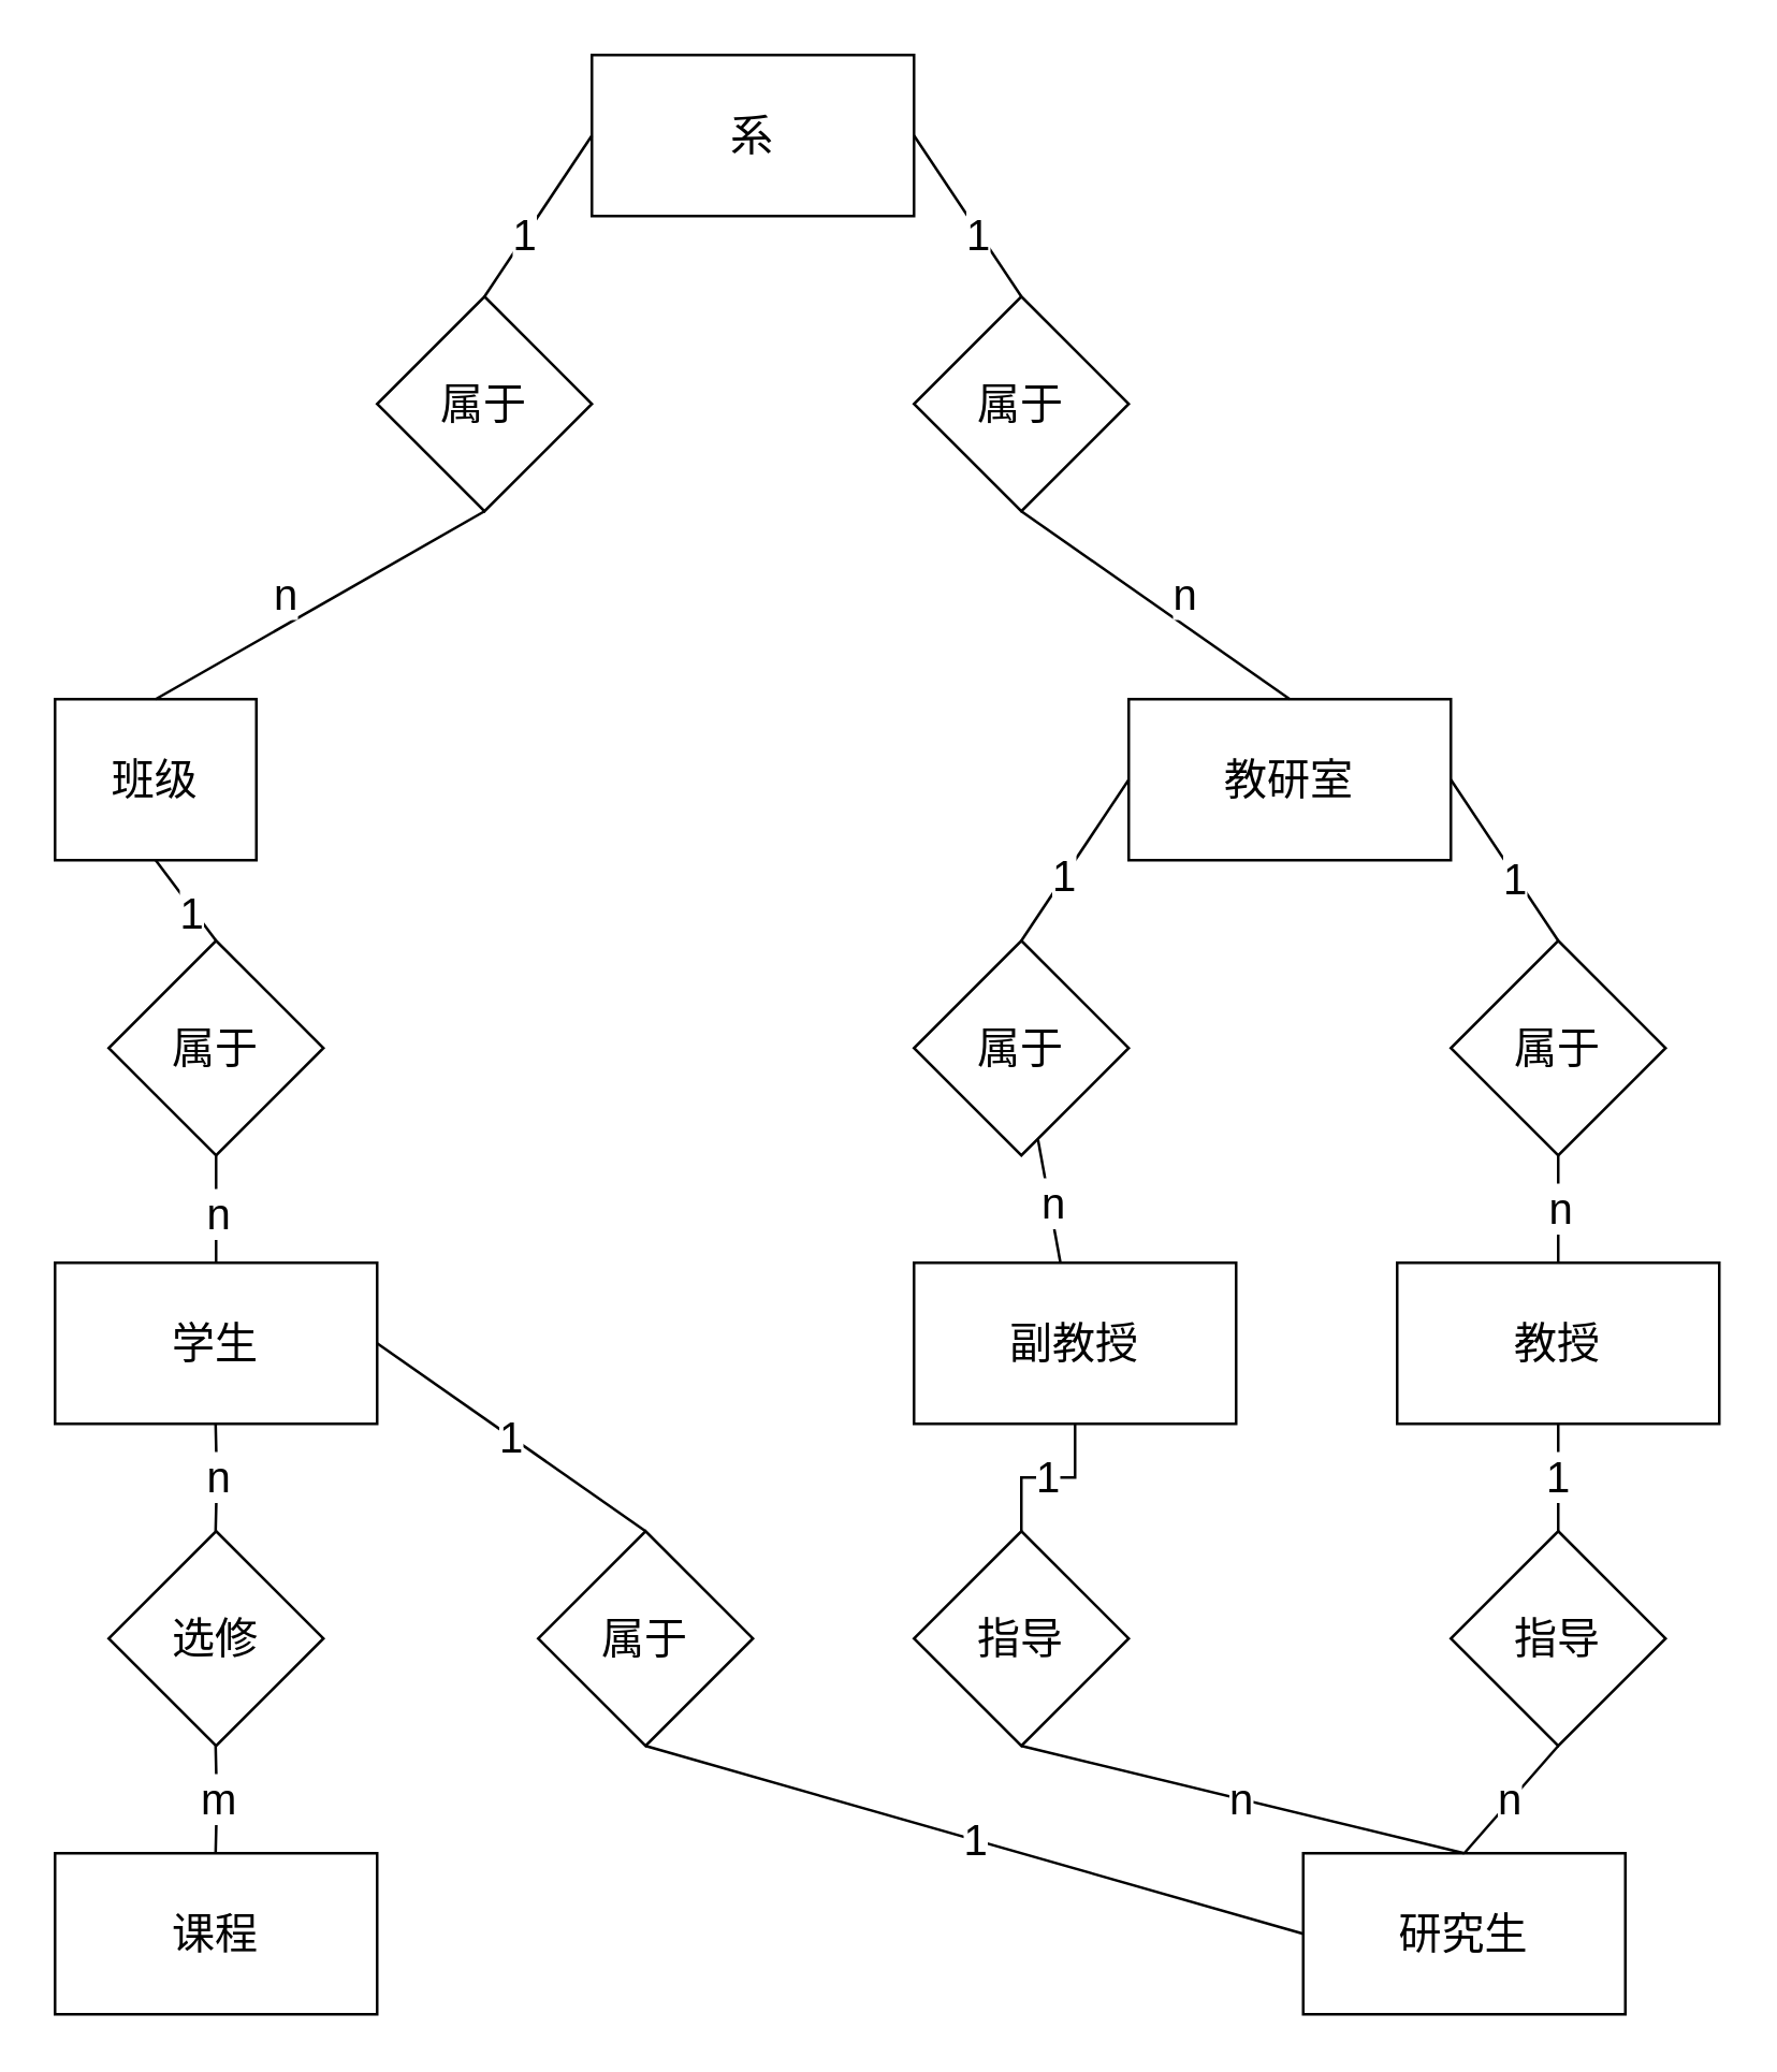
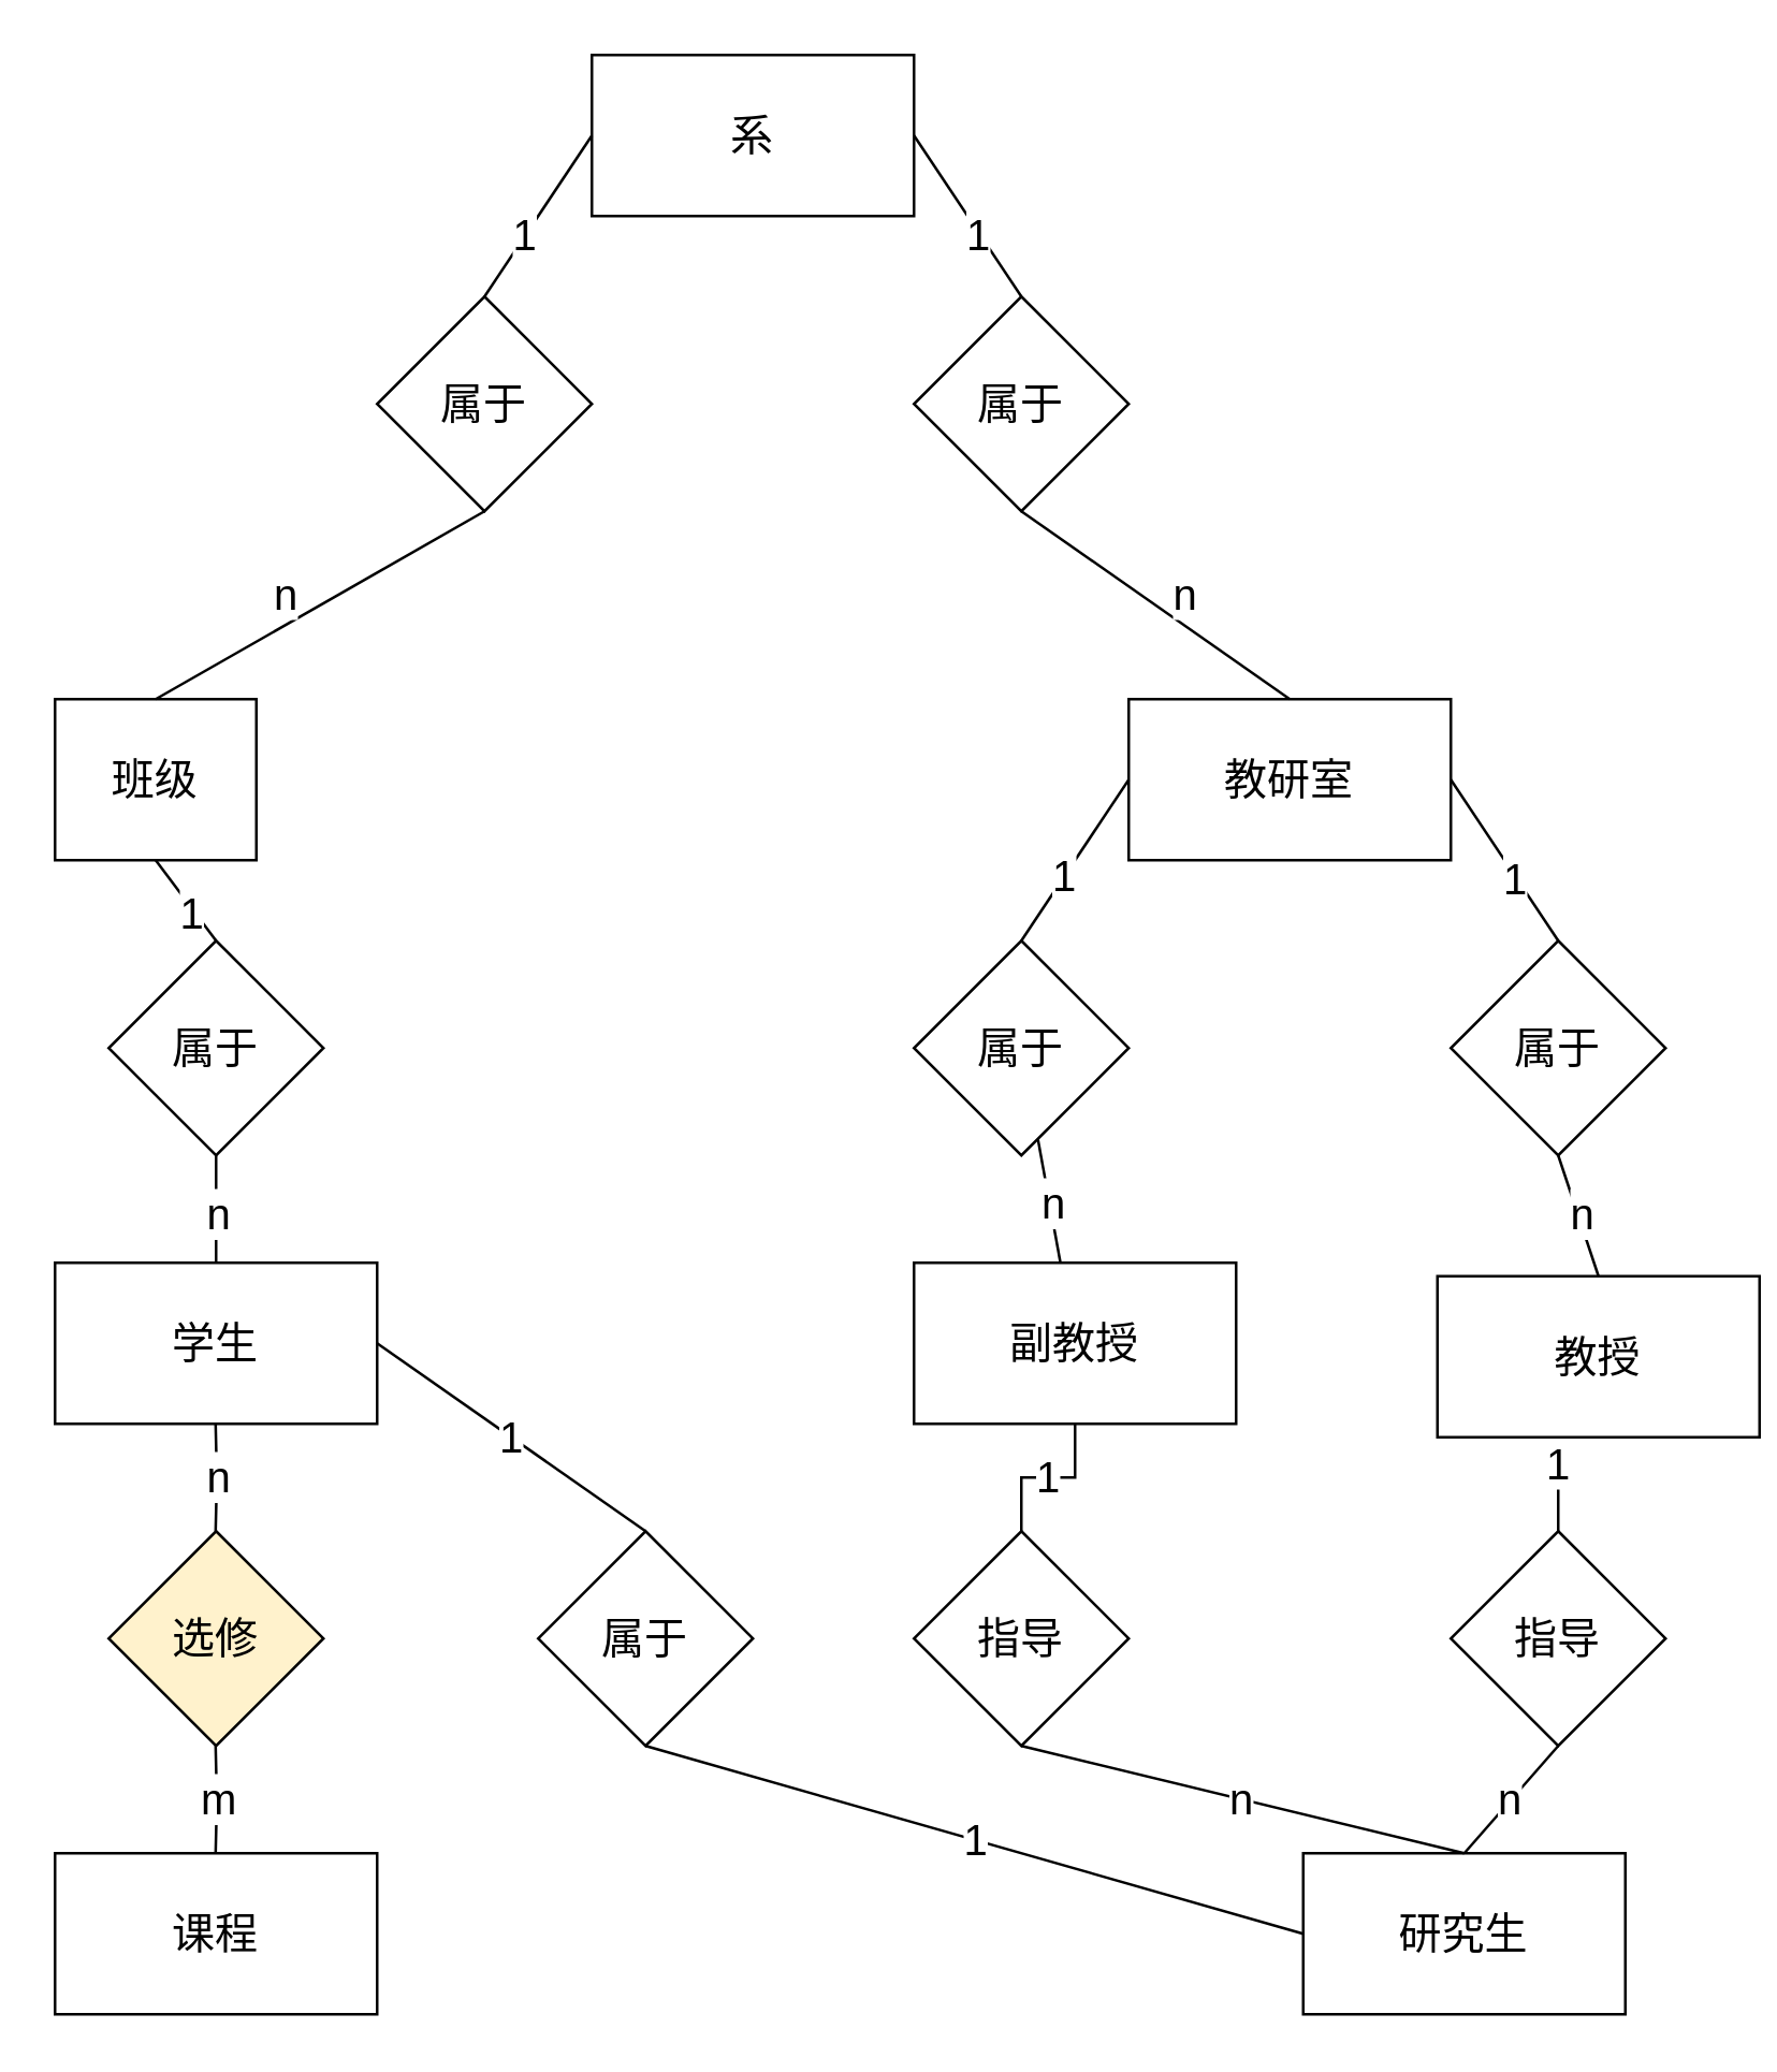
  <mxCell id="0" />
  <mxCell id="1" parent="0" />
  <mxCell id="2" value="&lt;font style=&quot;font-size: 16px;&quot;&gt;系&lt;/font&gt;" style="rounded=0;whiteSpace=wrap;html=1;" parent="1" vertex="1"><mxGeometry x="220" y="20" width="120" height="60" as="geometry" /></mxCell>
  <mxCell id="3" value="属于" style="rhombus;whiteSpace=wrap;html=1;fontSize=16;" parent="1" vertex="1"><mxGeometry x="140" y="110" width="80" height="80" as="geometry" /></mxCell>
  <mxCell id="4" value="属于" style="rhombus;whiteSpace=wrap;html=1;fontSize=16;" parent="1" vertex="1"><mxGeometry x="340" y="110" width="80" height="80" as="geometry" /></mxCell>
  <mxCell id="5" value="" style="endArrow=none;html=1;rounded=0;fontSize=16;entryX=0;entryY=0.5;entryDx=0;entryDy=0;exitX=0.5;exitY=0;exitDx=0;exitDy=0;" parent="1" source="3" target="2" edge="1"><mxGeometry width="50" height="50" relative="1" as="geometry"><mxPoint x="170" y="150" as="sourcePoint" /><mxPoint x="220" y="100" as="targetPoint" /></mxGeometry></mxCell>
  <mxCell id="6" value="1" style="edgeLabel;html=1;align=center;verticalAlign=middle;resizable=0;points=[];fontSize=16;" parent="5" vertex="1" connectable="0"><mxGeometry x="-0.24" y="1" relative="1" as="geometry"><mxPoint as="offset" /></mxGeometry></mxCell>
  <mxCell id="7" value="" style="endArrow=none;html=1;rounded=0;fontSize=16;entryX=1;entryY=0.5;entryDx=0;entryDy=0;exitX=0.5;exitY=0;exitDx=0;exitDy=0;" parent="1" source="4" target="2" edge="1"><mxGeometry width="50" height="50" relative="1" as="geometry"><mxPoint x="270" y="190" as="sourcePoint" /><mxPoint x="320" y="140" as="targetPoint" /></mxGeometry></mxCell>
  <mxCell id="8" value="1" style="edgeLabel;html=1;align=center;verticalAlign=middle;resizable=0;points=[];fontSize=16;" parent="7" vertex="1" connectable="0"><mxGeometry x="-0.191" y="1" relative="1" as="geometry"><mxPoint as="offset" /></mxGeometry></mxCell>
  <mxCell id="9" value="班级" style="rounded=0;whiteSpace=wrap;html=1;fontSize=16;" parent="1" vertex="1"><mxGeometry x="20" y="260" width="75" height="60" as="geometry" /></mxCell>
  <mxCell id="10" value="" style="endArrow=none;html=1;rounded=0;fontSize=16;entryX=0.5;entryY=1;entryDx=0;entryDy=0;exitX=0.5;exitY=0;exitDx=0;exitDy=0;" parent="1" source="9" target="3" edge="1"><mxGeometry width="50" height="50" relative="1" as="geometry"><mxPoint x="250" y="270" as="sourcePoint" /><mxPoint x="300" y="220" as="targetPoint" /></mxGeometry></mxCell>
  <mxCell id="11" value="n" style="edgeLabel;html=1;align=center;verticalAlign=middle;resizable=0;points=[];fontSize=16;" parent="10" vertex="1" connectable="0"><mxGeometry x="-0.216" relative="1" as="geometry"><mxPoint y="-12" as="offset" /></mxGeometry></mxCell>
  <mxCell id="12" value="教研室" style="rounded=0;whiteSpace=wrap;html=1;fontSize=16;" parent="1" vertex="1"><mxGeometry x="420" y="260" width="120" height="60" as="geometry" /></mxCell>
  <mxCell id="13" value="" style="endArrow=none;html=1;rounded=0;fontSize=16;entryX=0.5;entryY=1;entryDx=0;entryDy=0;exitX=0.5;exitY=0;exitDx=0;exitDy=0;" parent="1" source="12" target="4" edge="1"><mxGeometry width="50" height="50" relative="1" as="geometry"><mxPoint x="190" y="270" as="sourcePoint" /><mxPoint x="190" y="200" as="targetPoint" /></mxGeometry></mxCell>
  <mxCell id="14" value="n" style="edgeLabel;html=1;align=center;verticalAlign=middle;resizable=0;points=[];fontSize=16;" parent="13" vertex="1" connectable="0"><mxGeometry x="-0.216" relative="1" as="geometry"><mxPoint y="-12" as="offset" /></mxGeometry></mxCell>
  <mxCell id="15" value="1" style="edgeStyle=orthogonalEdgeStyle;rounded=0;orthogonalLoop=1;jettySize=auto;html=1;exitX=0.5;exitY=1;exitDx=0;exitDy=0;entryX=0.5;entryY=0;entryDx=0;entryDy=0;fontSize=16;endArrow=none;endFill=0;" parent="1" source="16" target="48" edge="1"><mxGeometry relative="1" as="geometry" /></mxCell>
- <mxCell id="16" value="教授" style="rounded=0;whiteSpace=wrap;html=1;fontSize=16;" parent="1" vertex="1"><mxGeometry x="520" y="470" width="120" height="60" as="geometry" /></mxCell>
+ <mxCell id="16" value="教授" style="rounded=0;whiteSpace=wrap;html=1;fontSize=16;" parent="1" vertex="1"><mxGeometry x="535" y="475" width="120" height="60" as="geometry" /></mxCell>
  <mxCell id="17" value="1" style="edgeStyle=orthogonalEdgeStyle;rounded=0;orthogonalLoop=1;jettySize=auto;html=1;exitX=0.5;exitY=1;exitDx=0;exitDy=0;entryX=0.5;entryY=0;entryDx=0;entryDy=0;fontSize=16;endArrow=none;endFill=0;" parent="1" source="18" target="42" edge="1"><mxGeometry relative="1" as="geometry" /></mxCell>
  <mxCell id="18" value="副教授" style="rounded=0;whiteSpace=wrap;html=1;fontSize=16;" parent="1" vertex="1"><mxGeometry x="340" y="470" width="120" height="60" as="geometry" /></mxCell>
  <mxCell id="19" value="属于" style="rhombus;whiteSpace=wrap;html=1;fontSize=16;" parent="1" vertex="1"><mxGeometry x="540" y="350" width="80" height="80" as="geometry" /></mxCell>
  <mxCell id="20" value="" style="endArrow=none;html=1;rounded=0;fontSize=16;entryX=1;entryY=0.5;entryDx=0;entryDy=0;exitX=0.5;exitY=0;exitDx=0;exitDy=0;" parent="1" source="19" target="12" edge="1"><mxGeometry width="50" height="50" relative="1" as="geometry"><mxPoint x="630" y="610" as="sourcePoint" /><mxPoint x="590" y="440" as="targetPoint" /></mxGeometry></mxCell>
  <mxCell id="21" value="1" style="edgeLabel;html=1;align=center;verticalAlign=middle;resizable=0;points=[];fontSize=16;" parent="20" vertex="1" connectable="0"><mxGeometry x="-0.191" y="1" relative="1" as="geometry"><mxPoint as="offset" /></mxGeometry></mxCell>
  <mxCell id="22" value="" style="endArrow=none;html=1;rounded=0;fontSize=16;entryX=0.5;entryY=1;entryDx=0;entryDy=0;exitX=0.5;exitY=0;exitDx=0;exitDy=0;" parent="1" source="16" target="19" edge="1"><mxGeometry width="50" height="50" relative="1" as="geometry"><mxPoint x="490" y="270" as="sourcePoint" /><mxPoint x="490" y="200" as="targetPoint" /></mxGeometry></mxCell>
  <mxCell id="23" value="n" style="edgeLabel;html=1;align=center;verticalAlign=middle;resizable=0;points=[];fontSize=16;" parent="22" vertex="1" connectable="0"><mxGeometry x="-0.216" relative="1" as="geometry"><mxPoint y="-5" as="offset" /></mxGeometry></mxCell>
  <mxCell id="24" value="属于" style="rhombus;whiteSpace=wrap;html=1;fontSize=16;" parent="1" vertex="1"><mxGeometry x="340" y="350" width="80" height="80" as="geometry" /></mxCell>
  <mxCell id="25" value="" style="endArrow=none;html=1;rounded=0;fontSize=16;entryX=0;entryY=0.5;entryDx=0;entryDy=0;exitX=0.5;exitY=0;exitDx=0;exitDy=0;" parent="1" source="24" target="12" edge="1"><mxGeometry width="50" height="50" relative="1" as="geometry"><mxPoint x="490" y="120" as="sourcePoint" /><mxPoint x="450" y="60" as="targetPoint" /></mxGeometry></mxCell>
  <mxCell id="26" value="1" style="edgeLabel;html=1;align=center;verticalAlign=middle;resizable=0;points=[];fontSize=16;" parent="25" vertex="1" connectable="0"><mxGeometry x="-0.191" y="1" relative="1" as="geometry"><mxPoint as="offset" /></mxGeometry></mxCell>
  <mxCell id="27" value="" style="endArrow=none;html=1;rounded=0;fontSize=16;" parent="1" source="18" target="24" edge="1"><mxGeometry width="50" height="50" relative="1" as="geometry"><mxPoint x="379.47" y="500" as="sourcePoint" /><mxPoint x="379.47" y="430" as="targetPoint" /></mxGeometry></mxCell>
  <mxCell id="28" value="n" style="edgeLabel;html=1;align=center;verticalAlign=middle;resizable=0;points=[];fontSize=16;" parent="27" vertex="1" connectable="0"><mxGeometry x="-0.216" relative="1" as="geometry"><mxPoint y="-5" as="offset" /></mxGeometry></mxCell>
  <mxCell id="29" style="edgeStyle=orthogonalEdgeStyle;rounded=0;orthogonalLoop=1;jettySize=auto;html=1;exitX=0.5;exitY=1;exitDx=0;exitDy=0;entryX=0.5;entryY=0;entryDx=0;entryDy=0;fontSize=16;endArrow=none;endFill=0;" parent="1" source="31" target="34" edge="1"><mxGeometry relative="1" as="geometry" /></mxCell>
  <mxCell id="30" value="n" style="edgeLabel;html=1;align=center;verticalAlign=middle;resizable=0;points=[];fontSize=16;" parent="29" vertex="1" connectable="0"><mxGeometry x="0.276" y="-1" relative="1" as="geometry"><mxPoint x="1" y="-5" as="offset" /></mxGeometry></mxCell>
  <mxCell id="31" value="属于" style="rhombus;whiteSpace=wrap;html=1;fontSize=16;" parent="1" vertex="1"><mxGeometry x="40" y="350" width="80" height="80" as="geometry" /></mxCell>
  <mxCell id="32" value="" style="endArrow=none;html=1;rounded=0;fontSize=16;entryX=0.5;entryY=1;entryDx=0;entryDy=0;exitX=0.5;exitY=0;exitDx=0;exitDy=0;" parent="1" source="31" target="9" edge="1"><mxGeometry width="50" height="50" relative="1" as="geometry"><mxPoint x="190" y="120" as="sourcePoint" /><mxPoint x="230" y="60" as="targetPoint" /></mxGeometry></mxCell>
  <mxCell id="33" value="1" style="edgeLabel;html=1;align=center;verticalAlign=middle;resizable=0;points=[];fontSize=16;" parent="32" vertex="1" connectable="0"><mxGeometry x="-0.24" y="1" relative="1" as="geometry"><mxPoint as="offset" /></mxGeometry></mxCell>
  <mxCell id="34" value="学生" style="rounded=0;whiteSpace=wrap;html=1;fontSize=16;" parent="1" vertex="1"><mxGeometry x="20" y="470" width="120" height="60" as="geometry" /></mxCell>
  <mxCell id="35" value="课程" style="rounded=0;whiteSpace=wrap;html=1;fontSize=16;" parent="1" vertex="1"><mxGeometry x="20" y="690" width="120" height="60" as="geometry" /></mxCell>
- <mxCell id="36" value="选修" style="rhombus;whiteSpace=wrap;html=1;fontSize=16;" parent="1" vertex="1"><mxGeometry x="40" y="570" width="80" height="80" as="geometry" /></mxCell>
+ <mxCell id="36" value="选修" style="rhombus;whiteSpace=wrap;html=1;fontSize=16;fillColor=#fff2cc;" parent="1" vertex="1"><mxGeometry x="40" y="570" width="80" height="80" as="geometry" /></mxCell>
  <mxCell id="37" style="edgeStyle=orthogonalEdgeStyle;rounded=0;orthogonalLoop=1;jettySize=auto;html=1;exitX=0.5;exitY=1;exitDx=0;exitDy=0;entryX=0.5;entryY=0;entryDx=0;entryDy=0;fontSize=16;endArrow=none;endFill=0;" parent="1" edge="1"><mxGeometry relative="1" as="geometry"><mxPoint x="79.82" y="530" as="sourcePoint" /><mxPoint x="79.82" y="570" as="targetPoint" /></mxGeometry></mxCell>
  <mxCell id="38" value="n" style="edgeLabel;html=1;align=center;verticalAlign=middle;resizable=0;points=[];fontSize=16;" parent="37" vertex="1" connectable="0"><mxGeometry x="0.276" y="-1" relative="1" as="geometry"><mxPoint x="1" y="-5" as="offset" /></mxGeometry></mxCell>
  <mxCell id="39" style="edgeStyle=orthogonalEdgeStyle;rounded=0;orthogonalLoop=1;jettySize=auto;html=1;exitX=0.5;exitY=1;exitDx=0;exitDy=0;entryX=0.5;entryY=0;entryDx=0;entryDy=0;fontSize=16;endArrow=none;endFill=0;" parent="1" edge="1"><mxGeometry relative="1" as="geometry"><mxPoint x="79.82" y="650" as="sourcePoint" /><mxPoint x="79.82" y="690" as="targetPoint" /></mxGeometry></mxCell>
  <mxCell id="40" value="m" style="edgeLabel;html=1;align=center;verticalAlign=middle;resizable=0;points=[];fontSize=16;" parent="39" vertex="1" connectable="0"><mxGeometry x="0.276" y="-1" relative="1" as="geometry"><mxPoint x="1" y="-5" as="offset" /></mxGeometry></mxCell>
  <mxCell id="41" value="研究生" style="rounded=0;whiteSpace=wrap;html=1;fontSize=16;" parent="1" vertex="1"><mxGeometry x="485" y="690" width="120" height="60" as="geometry" /></mxCell>
  <mxCell id="42" value="指导" style="rhombus;whiteSpace=wrap;html=1;fontSize=16;" parent="1" vertex="1"><mxGeometry x="340" y="570" width="80" height="80" as="geometry" /></mxCell>
  <mxCell id="43" value="属于" style="rhombus;whiteSpace=wrap;html=1;fontSize=16;" parent="1" vertex="1"><mxGeometry x="200" y="570" width="80" height="80" as="geometry" /></mxCell>
  <mxCell id="44" value="1" style="endArrow=none;html=1;rounded=0;fontSize=16;entryX=1;entryY=0.5;entryDx=0;entryDy=0;exitX=0.5;exitY=0;exitDx=0;exitDy=0;" parent="1" source="43" target="34" edge="1"><mxGeometry width="50" height="50" relative="1" as="geometry"><mxPoint x="230" y="560" as="sourcePoint" /><mxPoint x="240" y="510" as="targetPoint" /></mxGeometry></mxCell>
  <mxCell id="45" value="1" style="endArrow=none;html=1;rounded=0;fontSize=16;entryX=0.5;entryY=1;entryDx=0;entryDy=0;exitX=0;exitY=0.5;exitDx=0;exitDy=0;" parent="1" source="41" target="43" edge="1"><mxGeometry width="50" height="50" relative="1" as="geometry"><mxPoint x="250" y="580" as="sourcePoint" /><mxPoint x="150" y="510" as="targetPoint" /></mxGeometry></mxCell>
  <mxCell id="46" value="n" style="endArrow=none;html=1;rounded=0;fontSize=16;entryX=0.5;entryY=1;entryDx=0;entryDy=0;exitX=0.5;exitY=0;exitDx=0;exitDy=0;" parent="1" source="41" target="42" edge="1"><mxGeometry width="50" height="50" relative="1" as="geometry"><mxPoint x="480" y="680" as="sourcePoint" /><mxPoint x="530" y="630" as="targetPoint" /></mxGeometry></mxCell>
  <mxCell id="47" value="n" style="rounded=0;orthogonalLoop=1;jettySize=auto;html=1;exitX=0.5;exitY=1;exitDx=0;exitDy=0;entryX=0.5;entryY=0;entryDx=0;entryDy=0;fontSize=16;endArrow=none;endFill=0;" parent="1" source="48" target="41" edge="1"><mxGeometry relative="1" as="geometry" /></mxCell>
  <mxCell id="48" value="指导" style="rhombus;whiteSpace=wrap;html=1;fontSize=16;" parent="1" vertex="1"><mxGeometry x="540" y="570" width="80" height="80" as="geometry" /></mxCell>
